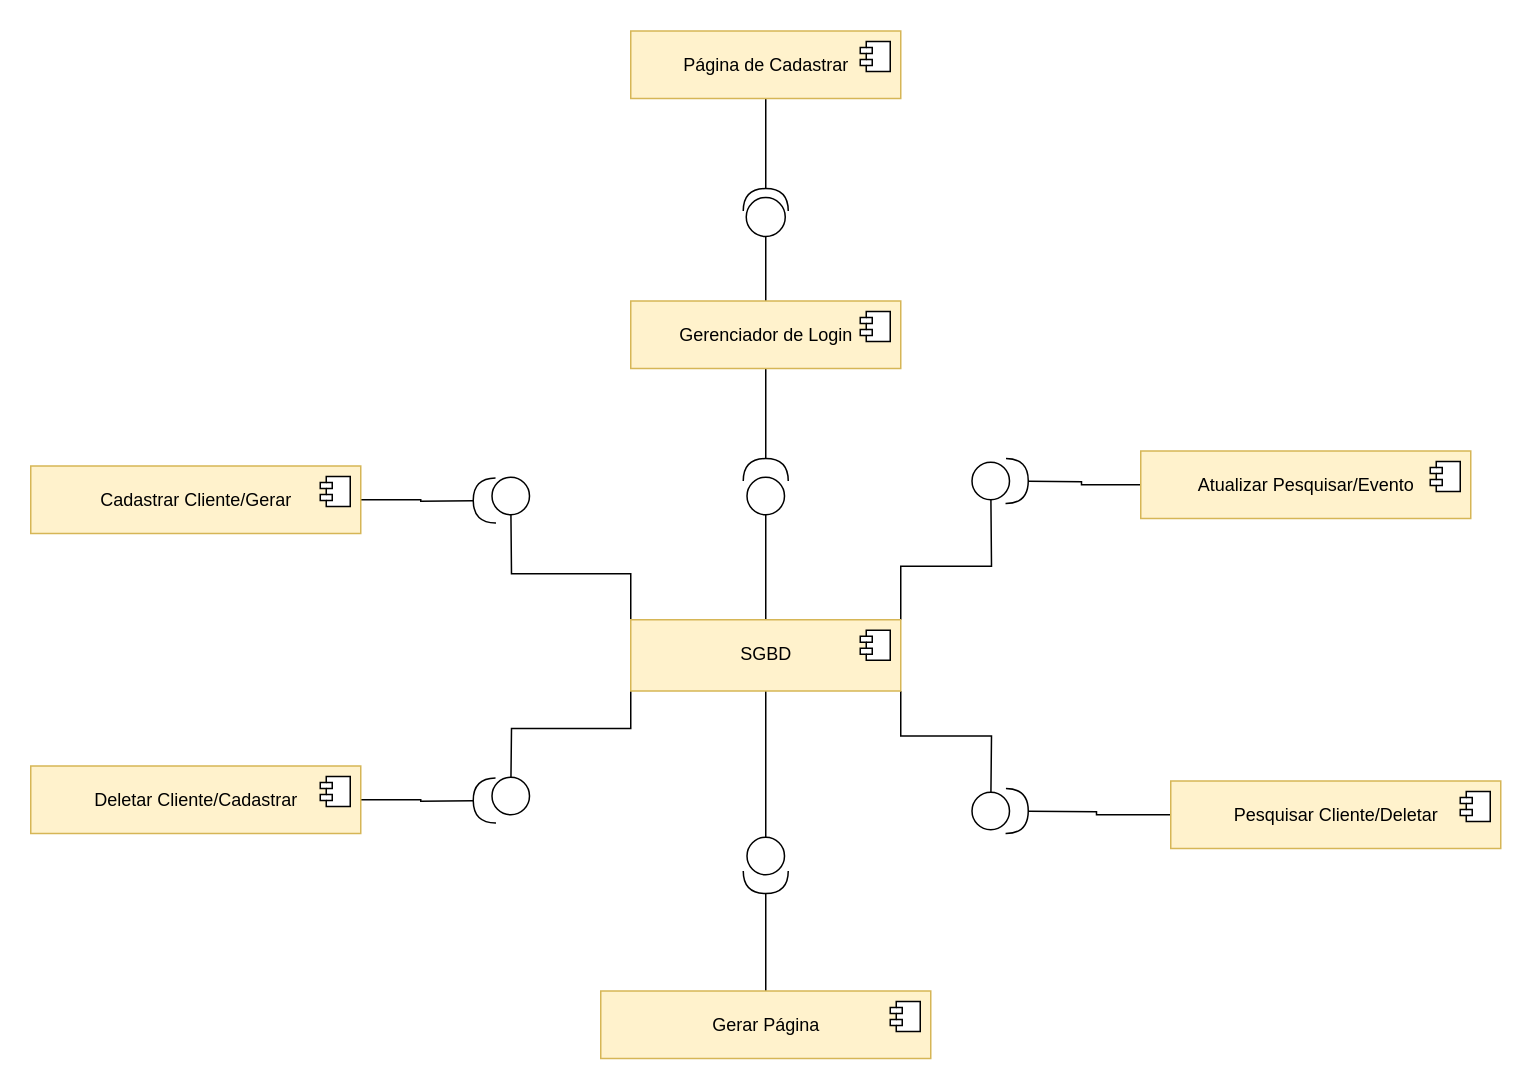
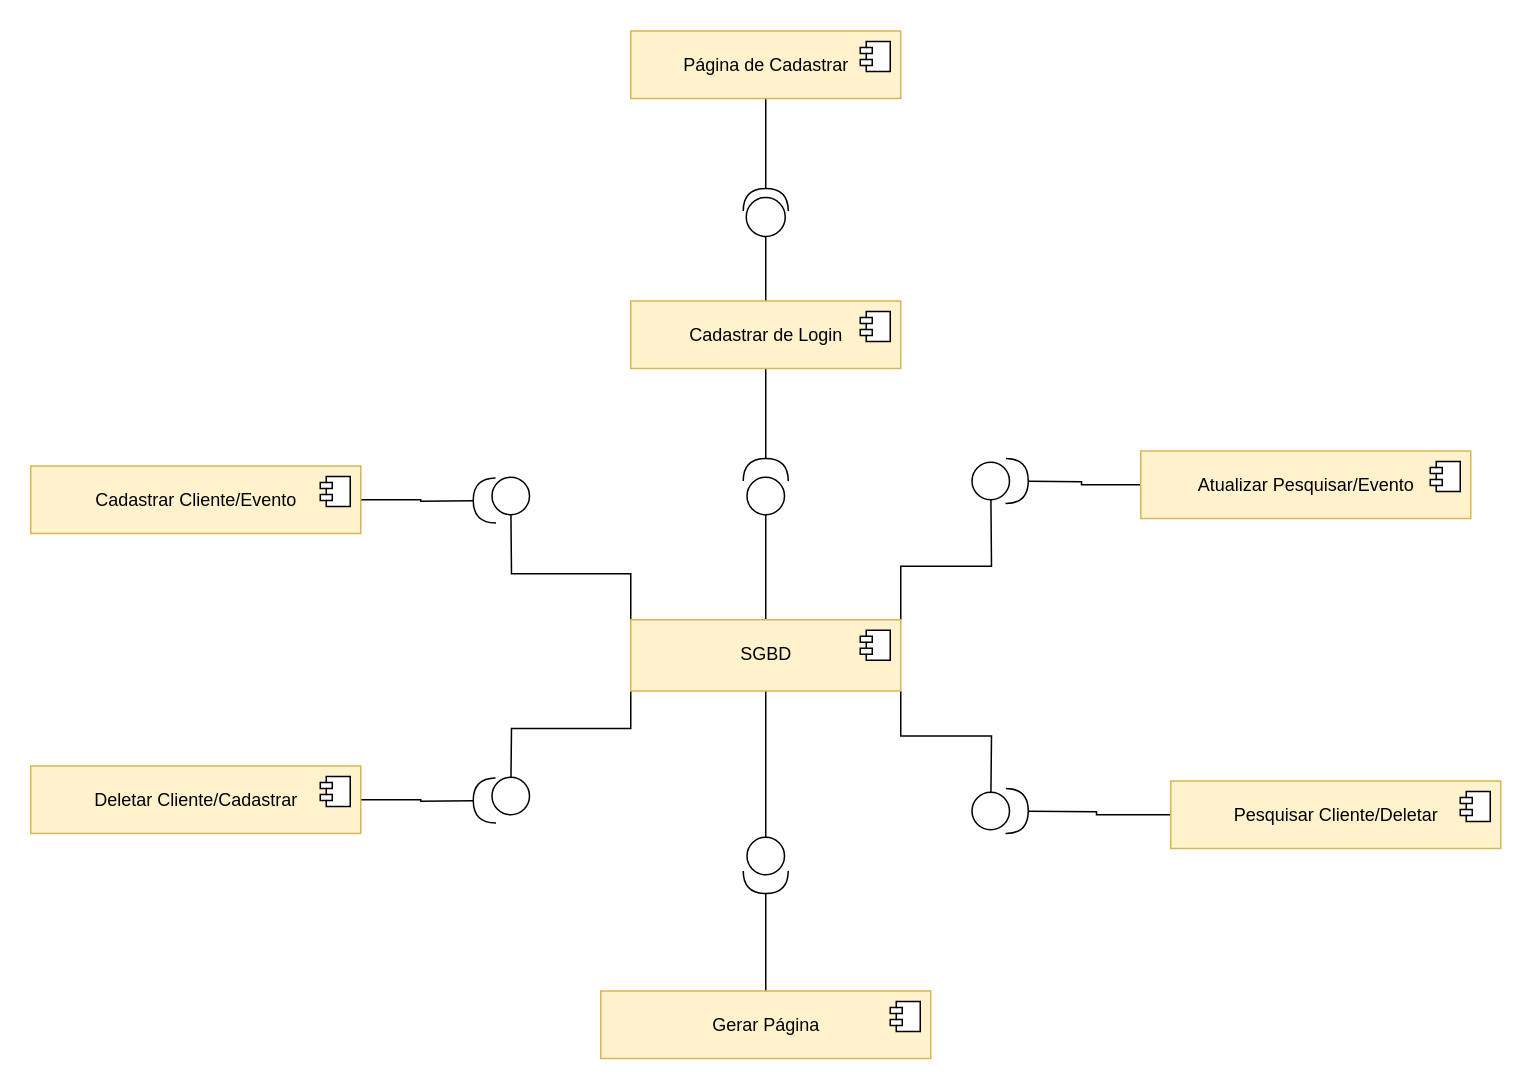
  <mxCell id="0" />
  <mxCell id="1" parent="0" />
  <mxCell id="2" style="edgeStyle=orthogonalEdgeStyle;rounded=0;orthogonalLoop=1;jettySize=auto;html=1;exitX=0.5;exitY=1;exitDx=0;exitDy=0;fontSize=20;endArrow=halfCircle;endFill=0;endSize=13;" parent="1" source="3" edge="1"><mxGeometry relative="1" as="geometry"><mxPoint x="510" y="140" as="targetPoint" /></mxGeometry></mxCell>
  <mxCell id="3" value="Página de Cadastrar" style="html=1;dropTarget=0;fillColor=#fff2cc;strokeColor=#d6b656;" parent="1" vertex="1"><mxGeometry x="420" y="20" width="180" height="45" as="geometry" /></mxCell>
  <mxCell id="4" value="" style="shape=module;jettyWidth=8;jettyHeight=4;" parent="3" vertex="1"><mxGeometry x="1" width="20" height="20" relative="1" as="geometry"><mxPoint x="-27" y="7" as="offset" /></mxGeometry></mxCell>
  <mxCell id="5" style="edgeStyle=orthogonalEdgeStyle;rounded=0;orthogonalLoop=1;jettySize=auto;html=1;exitX=0.5;exitY=0;exitDx=0;exitDy=0;fontSize=20;endArrow=oval;endFill=0;endSize=25;" parent="1" source="11" edge="1"><mxGeometry relative="1" as="geometry"><mxPoint x="510" y="330" as="targetPoint" /></mxGeometry></mxCell>
  <mxCell id="6" style="edgeStyle=orthogonalEdgeStyle;rounded=0;orthogonalLoop=1;jettySize=auto;html=1;exitX=1;exitY=0;exitDx=0;exitDy=0;fontSize=20;endArrow=oval;endFill=0;endSize=25;" parent="1" source="11" edge="1"><mxGeometry relative="1" as="geometry"><mxPoint x="660" y="320" as="targetPoint" /></mxGeometry></mxCell>
  <mxCell id="7" style="edgeStyle=orthogonalEdgeStyle;rounded=0;orthogonalLoop=1;jettySize=auto;html=1;exitX=1;exitY=1;exitDx=0;exitDy=0;fontSize=20;endArrow=oval;endFill=0;endSize=25;" parent="1" source="11" edge="1"><mxGeometry relative="1" as="geometry"><mxPoint x="660" y="540" as="targetPoint" /></mxGeometry></mxCell>
  <mxCell id="8" style="edgeStyle=orthogonalEdgeStyle;rounded=0;orthogonalLoop=1;jettySize=auto;html=1;exitX=0.5;exitY=1;exitDx=0;exitDy=0;fontSize=20;endArrow=oval;endFill=0;endSize=25;" parent="1" source="11" edge="1"><mxGeometry relative="1" as="geometry"><mxPoint x="510" y="570" as="targetPoint" /></mxGeometry></mxCell>
  <mxCell id="9" style="edgeStyle=orthogonalEdgeStyle;rounded=0;orthogonalLoop=1;jettySize=auto;html=1;exitX=0;exitY=1;exitDx=0;exitDy=0;fontSize=20;endArrow=oval;endFill=0;endSize=25;" parent="1" source="11" edge="1"><mxGeometry relative="1" as="geometry"><mxPoint x="340" y="530" as="targetPoint" /></mxGeometry></mxCell>
  <mxCell id="10" style="edgeStyle=orthogonalEdgeStyle;rounded=0;orthogonalLoop=1;jettySize=auto;html=1;exitX=0;exitY=0;exitDx=0;exitDy=0;fontSize=20;endArrow=oval;endFill=0;endSize=25;" parent="1" source="11" edge="1"><mxGeometry relative="1" as="geometry"><mxPoint x="340" y="330" as="targetPoint" /></mxGeometry></mxCell>
  <mxCell id="11" value="SGBD" style="html=1;dropTarget=0;fillColor=#fff2cc;strokeColor=#d6b656;" parent="1" vertex="1"><mxGeometry x="420" y="412.5" width="180" height="47.5" as="geometry" /></mxCell>
  <mxCell id="12" value="" style="shape=module;jettyWidth=8;jettyHeight=4;" parent="11" vertex="1"><mxGeometry x="1" width="20" height="20" relative="1" as="geometry"><mxPoint x="-27" y="7" as="offset" /></mxGeometry></mxCell>
  <mxCell id="13" style="edgeStyle=orthogonalEdgeStyle;rounded=0;orthogonalLoop=1;jettySize=auto;html=1;exitX=0.5;exitY=1;exitDx=0;exitDy=0;fontSize=20;endArrow=halfCircle;endFill=0;endSize=13;" parent="1" source="15" edge="1"><mxGeometry relative="1" as="geometry"><mxPoint x="510" y="320" as="targetPoint" /></mxGeometry></mxCell>
  <mxCell id="14" style="edgeStyle=orthogonalEdgeStyle;rounded=0;orthogonalLoop=1;jettySize=auto;html=1;exitX=0.5;exitY=0;exitDx=0;exitDy=0;fontSize=20;endArrow=circle;endFill=0;startSize=11;endSize=12;" parent="1" source="15" edge="1"><mxGeometry relative="1" as="geometry"><mxPoint x="510" y="130" as="targetPoint" /></mxGeometry></mxCell>
- <mxCell id="15" value="Gerenciador de Login" style="html=1;dropTarget=0;fillColor=#fff2cc;strokeColor=#d6b656;" parent="1" vertex="1"><mxGeometry x="420" y="200" width="180" height="45" as="geometry" /></mxCell>
+ <mxCell id="15" value="Cadastrar de Login" style="html=1;dropTarget=0;fillColor=#fff2cc;strokeColor=#d6b656;" parent="1" vertex="1"><mxGeometry x="420" y="200" width="180" height="45" as="geometry" /></mxCell>
  <mxCell id="16" value="" style="shape=module;jettyWidth=8;jettyHeight=4;" parent="15" vertex="1"><mxGeometry x="1" width="20" height="20" relative="1" as="geometry"><mxPoint x="-27" y="7" as="offset" /></mxGeometry></mxCell>
  <mxCell id="17" style="edgeStyle=orthogonalEdgeStyle;rounded=0;orthogonalLoop=1;jettySize=auto;html=1;exitX=1;exitY=0.5;exitDx=0;exitDy=0;fontSize=20;endArrow=halfCircle;endFill=0;endSize=13;" parent="1" source="18" edge="1"><mxGeometry relative="1" as="geometry"><mxPoint x="330" y="333" as="targetPoint" /></mxGeometry></mxCell>
- <mxCell id="18" value="Cadastrar Cliente/Gerar" style="html=1;dropTarget=0;fillColor=#fff2cc;strokeColor=#d6b656;" parent="1" vertex="1"><mxGeometry x="20" y="310" width="220" height="45" as="geometry" /></mxCell>
+ <mxCell id="18" value="Cadastrar Cliente/Evento" style="html=1;dropTarget=0;fillColor=#fff2cc;strokeColor=#d6b656;" parent="1" vertex="1"><mxGeometry x="20" y="310" width="220" height="45" as="geometry" /></mxCell>
  <mxCell id="19" value="" style="shape=module;jettyWidth=8;jettyHeight=4;" parent="18" vertex="1"><mxGeometry x="1" width="20" height="20" relative="1" as="geometry"><mxPoint x="-27" y="7" as="offset" /></mxGeometry></mxCell>
  <mxCell id="20" style="edgeStyle=orthogonalEdgeStyle;rounded=0;orthogonalLoop=1;jettySize=auto;html=1;exitX=0;exitY=0.5;exitDx=0;exitDy=0;fontSize=20;endArrow=halfCircle;endFill=0;endSize=13;" parent="1" source="21" edge="1"><mxGeometry relative="1" as="geometry"><mxPoint x="670" y="540" as="targetPoint" /></mxGeometry></mxCell>
  <mxCell id="21" value="Pesquisar Cliente/Deletar" style="html=1;dropTarget=0;fillColor=#fff2cc;strokeColor=#d6b656;" parent="1" vertex="1"><mxGeometry x="780" y="520" width="220" height="45" as="geometry" /></mxCell>
  <mxCell id="22" value="" style="shape=module;jettyWidth=8;jettyHeight=4;" parent="21" vertex="1"><mxGeometry x="1" width="20" height="20" relative="1" as="geometry"><mxPoint x="-27" y="7" as="offset" /></mxGeometry></mxCell>
  <mxCell id="23" style="edgeStyle=orthogonalEdgeStyle;rounded=0;orthogonalLoop=1;jettySize=auto;html=1;exitX=0;exitY=0.5;exitDx=0;exitDy=0;fontSize=20;endArrow=halfCircle;endFill=0;endSize=13;" parent="1" source="24" edge="1"><mxGeometry relative="1" as="geometry"><mxPoint x="670" y="320" as="targetPoint" /></mxGeometry></mxCell>
  <mxCell id="24" value="Atualizar Pesquisar/Evento" style="html=1;dropTarget=0;fillColor=#fff2cc;strokeColor=#d6b656;" parent="1" vertex="1"><mxGeometry x="760" y="300" width="220" height="45" as="geometry" /></mxCell>
  <mxCell id="25" value="" style="shape=module;jettyWidth=8;jettyHeight=4;" parent="24" vertex="1"><mxGeometry x="1" width="20" height="20" relative="1" as="geometry"><mxPoint x="-27" y="7" as="offset" /></mxGeometry></mxCell>
  <mxCell id="26" style="edgeStyle=orthogonalEdgeStyle;rounded=0;orthogonalLoop=1;jettySize=auto;html=1;exitX=1;exitY=0.5;exitDx=0;exitDy=0;fontSize=20;endArrow=halfCircle;endFill=0;endSize=13;" parent="1" source="27" edge="1"><mxGeometry relative="1" as="geometry"><mxPoint x="330" y="533" as="targetPoint" /></mxGeometry></mxCell>
  <mxCell id="27" value="Deletar Cliente/Cadastrar" style="html=1;dropTarget=0;fillColor=#fff2cc;strokeColor=#d6b656;" parent="1" vertex="1"><mxGeometry x="20" y="510" width="220" height="45" as="geometry" /></mxCell>
  <mxCell id="28" value="" style="shape=module;jettyWidth=8;jettyHeight=4;" parent="27" vertex="1"><mxGeometry x="1" width="20" height="20" relative="1" as="geometry"><mxPoint x="-27" y="7" as="offset" /></mxGeometry></mxCell>
  <mxCell id="29" style="edgeStyle=orthogonalEdgeStyle;rounded=0;orthogonalLoop=1;jettySize=auto;html=1;exitX=0.5;exitY=0;exitDx=0;exitDy=0;fontSize=20;endArrow=halfCircle;endFill=0;endSize=13;" parent="1" source="30" edge="1"><mxGeometry relative="1" as="geometry"><mxPoint x="510" y="580" as="targetPoint" /></mxGeometry></mxCell>
  <mxCell id="30" value="Gerar Página" style="html=1;dropTarget=0;fillColor=#fff2cc;strokeColor=#d6b656;" parent="1" vertex="1"><mxGeometry x="400" y="660" width="220" height="45" as="geometry" /></mxCell>
  <mxCell id="31" value="" style="shape=module;jettyWidth=8;jettyHeight=4;" parent="30" vertex="1"><mxGeometry x="1" width="20" height="20" relative="1" as="geometry"><mxPoint x="-27" y="7" as="offset" /></mxGeometry></mxCell>
